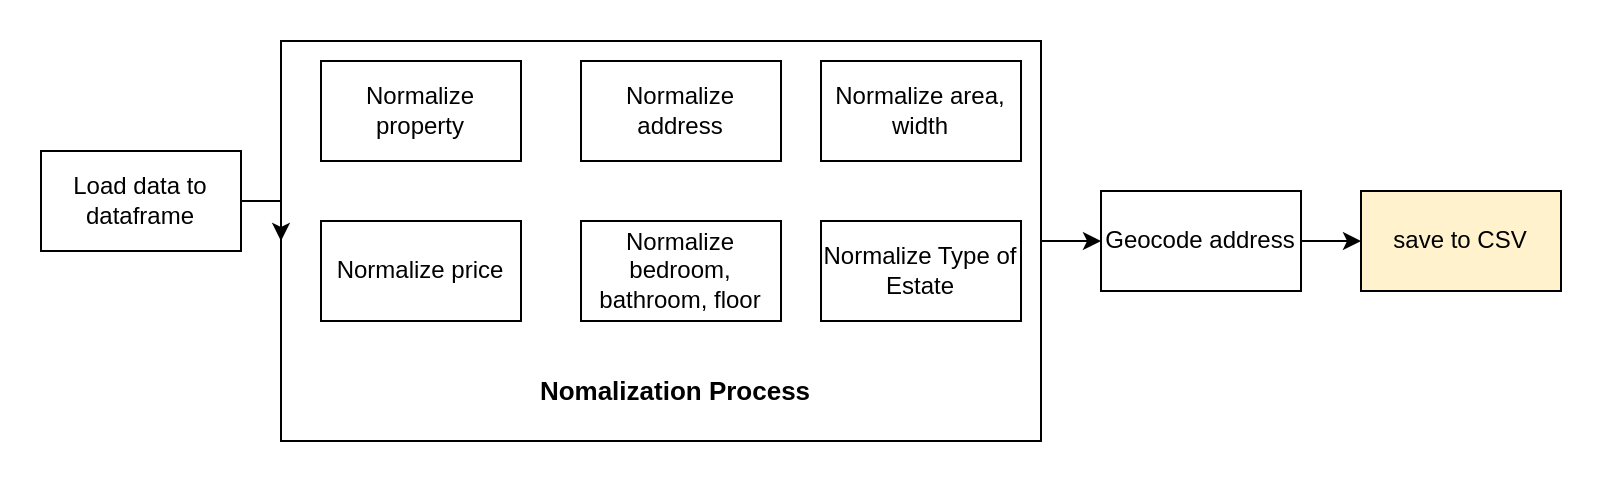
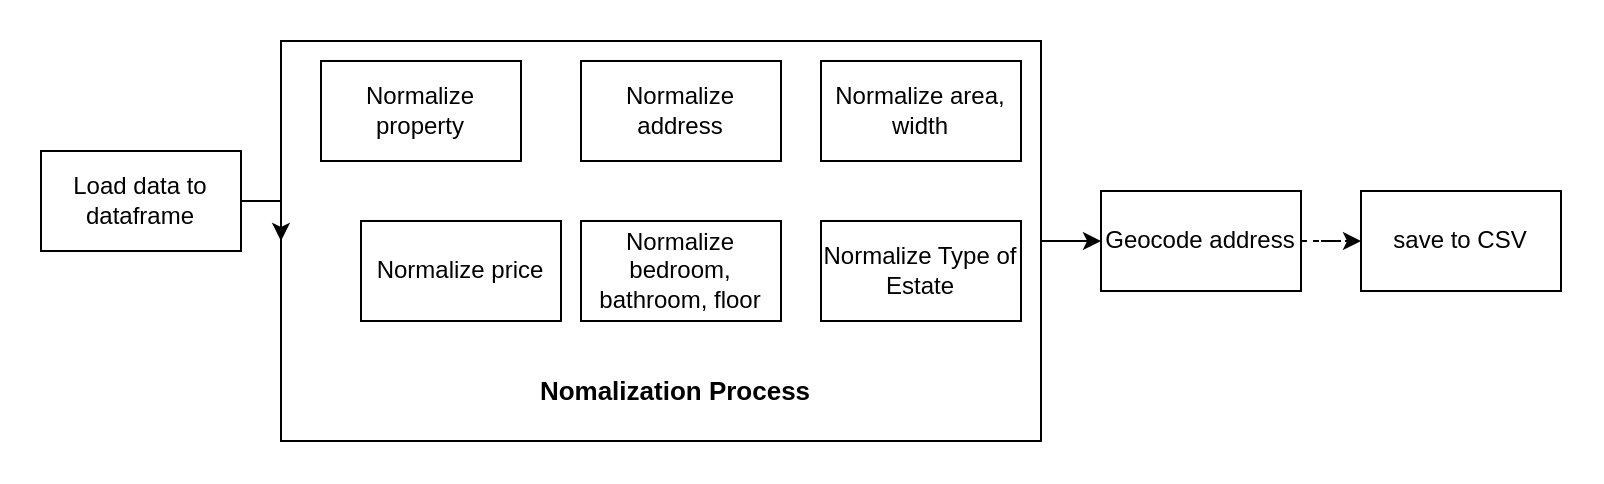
  <mxCell id="0" />
  <mxCell id="1" parent="0" />
- <mxCell id="2" value="" style="edgeStyle=orthogonalEdgeStyle;rounded=0;orthogonalLoop=1;jettySize=auto;html=1;" edge="1" parent="1" source="3" target="14"><mxGeometry relative="1" as="geometry" /></mxCell>
+ <mxCell id="2" value="" style="edgeStyle=orthogonalEdgeStyle;rounded=0;orthogonalLoop=1;jettySize=auto;html=1;dashed=1;" edge="1" parent="1" source="3" target="14"><mxGeometry relative="1" as="geometry" /></mxCell>
  <mxCell id="3" value="Geocode address" style="html=1;dashed=0;whiteSpace=wrap;" vertex="1" parent="1"><mxGeometry x="550" y="95" width="100" height="50" as="geometry" /></mxCell>
  <mxCell id="4" value="" style="edgeStyle=orthogonalEdgeStyle;rounded=0;orthogonalLoop=1;jettySize=auto;html=1;" edge="1" parent="1" source="5" target="3"><mxGeometry relative="1" as="geometry" /></mxCell>
  <mxCell id="5" value="" style="html=1;dashed=0;whiteSpace=wrap;" vertex="1" parent="1"><mxGeometry x="140" y="20" width="380" height="200" as="geometry" /></mxCell>
  <mxCell id="6" value="" style="edgeStyle=orthogonalEdgeStyle;rounded=0;orthogonalLoop=1;jettySize=auto;html=1;entryX=0;entryY=0.5;entryDx=0;entryDy=0;" edge="1" parent="1" source="7" target="5"><mxGeometry relative="1" as="geometry" /></mxCell>
  <mxCell id="7" value="Load data to dataframe" style="html=1;dashed=0;whiteSpace=wrap;" vertex="1" parent="1"><mxGeometry x="20" y="75" width="100" height="50" as="geometry" /></mxCell>
  <mxCell id="8" value="Normalize property" style="html=1;dashed=0;whiteSpace=wrap;" vertex="1" parent="1"><mxGeometry x="160" y="30" width="100" height="50" as="geometry" /></mxCell>
  <mxCell id="9" value="Normalize bedroom, bathroom, floor" style="html=1;dashed=0;whiteSpace=wrap;" vertex="1" parent="1"><mxGeometry x="290" y="110" width="100" height="50" as="geometry" /></mxCell>
- <mxCell id="10" value="Normalize price" style="html=1;dashed=0;whiteSpace=wrap;" vertex="1" parent="1"><mxGeometry x="160" y="110" width="100" height="50" as="geometry" /></mxCell>
+ <mxCell id="10" value="Normalize price" style="html=1;dashed=0;whiteSpace=wrap;" vertex="1" parent="1"><mxGeometry x="180" y="110" width="100" height="50" as="geometry" /></mxCell>
  <mxCell id="11" value="Normalize address" style="html=1;dashed=0;whiteSpace=wrap;" vertex="1" parent="1"><mxGeometry x="290" y="30" width="100" height="50" as="geometry" /></mxCell>
  <mxCell id="12" value="Normalize area, width" style="html=1;dashed=0;whiteSpace=wrap;" vertex="1" parent="1"><mxGeometry x="410" y="30" width="100" height="50" as="geometry" /></mxCell>
  <mxCell id="13" value="Normalize Type of Estate" style="html=1;dashed=0;whiteSpace=wrap;" vertex="1" parent="1"><mxGeometry x="410" y="110" width="100" height="50" as="geometry" /></mxCell>
- <mxCell id="14" value="save to CSV" style="html=1;dashed=0;whiteSpace=wrap;fillColor=#fff2cc;" vertex="1" parent="1"><mxGeometry x="680" y="95" width="100" height="50" as="geometry" /></mxCell>
+ <mxCell id="14" value="save to CSV" style="html=1;dashed=0;whiteSpace=wrap;" vertex="1" parent="1"><mxGeometry x="680" y="95" width="100" height="50" as="geometry" /></mxCell>
  <mxCell id="15" style="edgeStyle=orthogonalEdgeStyle;rounded=0;orthogonalLoop=1;jettySize=auto;html=1;exitX=0.5;exitY=1;exitDx=0;exitDy=0;" edge="1" parent="1" source="5" target="5"><mxGeometry relative="1" as="geometry" /></mxCell>
  <mxCell id="16" value="&lt;b&gt;&lt;font style=&quot;font-size: 13px;&quot;&gt;Nomalization Process&lt;/font&gt;&lt;/b&gt;" style="text;strokeColor=none;align=center;fillColor=none;html=1;verticalAlign=middle;whiteSpace=wrap;rounded=0;" vertex="1" parent="1"><mxGeometry x="265" y="180" width="145" height="30" as="geometry" /></mxCell>
